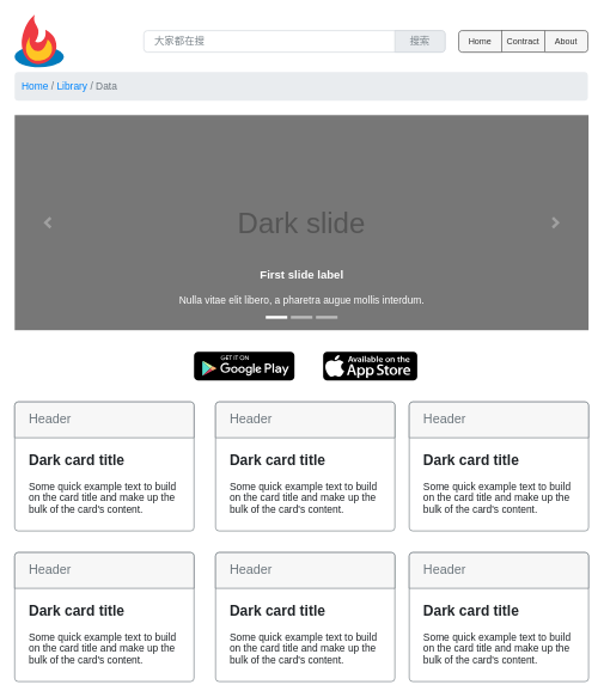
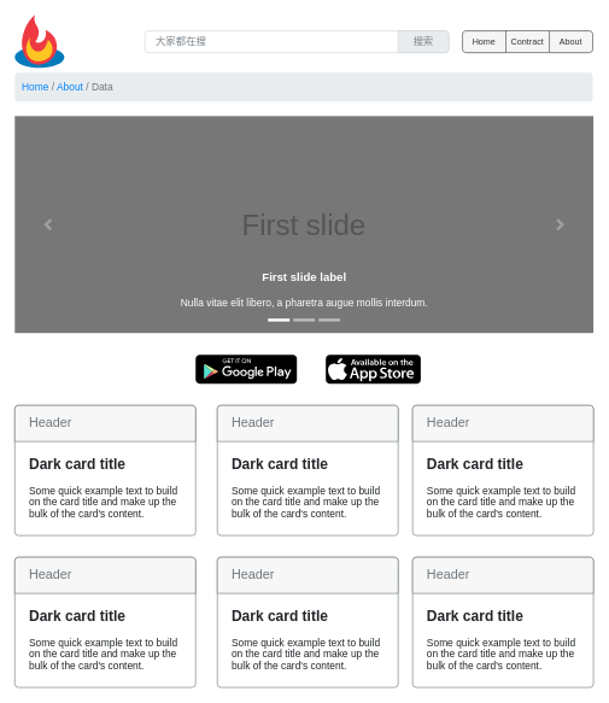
  <mxCell id="0" />
  <mxCell id="1" parent="0" />
- <mxCell id="2" value="&lt;font color=&quot;#0085fc&quot;&gt;Home&lt;/font&gt; / &lt;font color=&quot;#0085fc&quot;&gt;Library&lt;/font&gt; / Data" style="html=1;shadow=0;dashed=0;shape=mxgraph.bootstrap.rrect;rSize=5;strokeColor=none;strokeWidth=1;fillColor=#E9ECEF;fontColor=#6C757D;whiteSpace=wrap;align=left;verticalAlign=middle;spacingLeft=0;fontStyle=0;fontSize=14;spacing=10;rounded=0;sketch=0;" parent="1" vertex="1"><mxGeometry x="20" y="100" width="799" height="40" as="geometry" /></mxCell>
- <mxCell id="3" value="Dark slide" style="html=1;shadow=0;dashed=0;strokeColor=none;strokeWidth=1;fillColor=#777777;fontColor=#555555;whiteSpace=wrap;align=center;verticalAlign=middle;fontStyle=0;fontSize=40;rounded=0;sketch=0;" parent="1" vertex="1"><mxGeometry x="20" y="160" width="800" height="300" as="geometry" /></mxCell>
+ <mxCell id="2" value="&lt;font color=&quot;#0085fc&quot;&gt;Home&lt;/font&gt; / &lt;font color=&quot;#0085fc&quot;&gt;About&lt;/font&gt; / Data" style="html=1;shadow=0;dashed=0;shape=mxgraph.bootstrap.rrect;rSize=5;strokeColor=none;strokeWidth=1;fillColor=#E9ECEF;fontColor=#6C757D;whiteSpace=wrap;align=left;verticalAlign=middle;spacingLeft=0;fontStyle=0;fontSize=14;spacing=10;rounded=0;sketch=0;" parent="1" vertex="1"><mxGeometry x="20" y="100" width="799" height="40" as="geometry" /></mxCell>
+ <mxCell id="3" value="First slide" style="html=1;shadow=0;dashed=0;strokeColor=none;strokeWidth=1;fillColor=#777777;fontColor=#555555;whiteSpace=wrap;align=center;verticalAlign=middle;fontStyle=0;fontSize=40;rounded=0;sketch=0;" parent="1" vertex="1"><mxGeometry x="20" y="160" width="800" height="300" as="geometry" /></mxCell>
  <mxCell id="4" value="" style="html=1;verticalLabelPosition=bottom;labelBackgroundColor=#ffffff;verticalAlign=top;shadow=0;dashed=0;strokeWidth=4;shape=mxgraph.ios7.misc.more;strokeColor=#a0a0a0;" parent="3" vertex="1"><mxGeometry x="1" y="0.5" width="7" height="14" relative="1" as="geometry"><mxPoint x="-50" y="-7" as="offset" /></mxGeometry></mxCell>
  <mxCell id="5" value="" style="flipH=1;html=1;verticalLabelPosition=bottom;labelBackgroundColor=#ffffff;verticalAlign=top;shadow=0;dashed=0;strokeWidth=4;shape=mxgraph.ios7.misc.more;strokeColor=#a0a0a0;" parent="3" vertex="1"><mxGeometry y="0.5" width="7" height="14" relative="1" as="geometry"><mxPoint x="43" y="-7" as="offset" /></mxGeometry></mxCell>
  <mxCell id="6" value="" style="html=1;shadow=0;strokeColor=none;fillColor=#ffffff;" parent="3" vertex="1"><mxGeometry x="0.5" y="1" width="30" height="4" relative="1" as="geometry"><mxPoint x="-50" y="-20" as="offset" /></mxGeometry></mxCell>
  <mxCell id="7" value="" style="html=1;shadow=0;strokeColor=none;fillColor=#BBBBBB;" parent="3" vertex="1"><mxGeometry x="0.5" y="1" width="30" height="4" relative="1" as="geometry"><mxPoint x="-15" y="-20" as="offset" /></mxGeometry></mxCell>
  <mxCell id="8" value="" style="html=1;shadow=0;strokeColor=none;fillColor=#BBBBBB;" parent="3" vertex="1"><mxGeometry x="0.5" y="1" width="30" height="4" relative="1" as="geometry"><mxPoint x="20" y="-20" as="offset" /></mxGeometry></mxCell>
  <mxCell id="9" value="&lt;font style=&quot;font-size: 16px&quot;&gt;&lt;b&gt;First slide label&lt;/b&gt;&lt;/font&gt;&lt;br style=&quot;font-size: 14px&quot;&gt;&lt;br style=&quot;font-size: 14px&quot;&gt;Nulla vitae elit libero, a pharetra augue mollis interdum." style="html=1;shadow=0;strokeColor=none;fillColor=none;resizeWidth=1;fontColor=#FFFFFF;fontSize=14;" parent="3" vertex="1"><mxGeometry y="1" width="800" height="60" relative="1" as="geometry"><mxPoint y="-90" as="offset" /></mxGeometry></mxCell>
  <mxCell id="10" value="" style="dashed=0;outlineConnect=0;html=1;align=center;labelPosition=center;verticalLabelPosition=bottom;verticalAlign=top;shape=mxgraph.weblogos.feedburner;rounded=0;sketch=0;strokeColor=#457B9D;fillColor=#A8DADC;fontColor=#1D3557;" parent="1" vertex="1"><mxGeometry x="20" y="20" width="68.4" height="74.4" as="geometry" /></mxCell>
  <mxCell id="11" value="" style="dashed=0;outlineConnect=0;html=1;align=center;labelPosition=center;verticalLabelPosition=bottom;verticalAlign=top;shape=mxgraph.weblogos.app_store;fillColor=#000000;strokeColor=none;rounded=0;sketch=0;fontColor=#1D3557;" parent="1" vertex="1"><mxGeometry x="450" y="490" width="131.2" height="40" as="geometry" /></mxCell>
  <mxCell id="12" value="" style="dashed=0;outlineConnect=0;html=1;align=center;labelPosition=center;verticalLabelPosition=bottom;verticalAlign=top;shape=mxgraph.weblogos.google_play;fillColor=#000000;rounded=0;sketch=0;strokeColor=#457B9D;fontColor=#1D3557;" parent="1" vertex="1"><mxGeometry x="270" y="490" width="140" height="40" as="geometry" /></mxCell>
  <mxCell id="13" value="&lt;b&gt;&lt;font style=&quot;font-size: 20px&quot;&gt;Dark card title&lt;/font&gt;&lt;/b&gt;&lt;br style=&quot;font-size: 14px&quot;&gt;&lt;br style=&quot;font-size: 14px&quot;&gt;Some quick example text to build on the card title and make up the bulk of the card's content." style="html=1;shadow=0;dashed=0;shape=mxgraph.bootstrap.rrect;rSize=5;strokeColor=#6C767D;html=1;whiteSpace=wrap;fillColor=#ffffff;fontColor=#212529;verticalAlign=bottom;align=left;spacing=20;spacingBottom=0;fontSize=14;rounded=0;sketch=0;" parent="1" vertex="1"><mxGeometry x="20" y="560" width="250" height="180" as="geometry" /></mxCell>
  <mxCell id="14" value="Header" style="html=1;shadow=0;dashed=0;shape=mxgraph.bootstrap.topButton;rSize=5;perimeter=none;whiteSpace=wrap;fillColor=#F7F7F7;strokeColor=#6C767D;fontColor=#6C767D;resizeWidth=1;fontSize=18;align=left;spacing=20;" parent="13" vertex="1"><mxGeometry width="250" height="50" relative="1" as="geometry" /></mxCell>
  <mxCell id="15" value="" style="html=1;shadow=0;dashed=0;shape=mxgraph.bootstrap.rrect;rSize=5;strokeColor=#666666;html=1;whiteSpace=wrap;rounded=0;sketch=0;fillColor=#f5f5f5;fontColor=#333333;" parent="1" vertex="1"><mxGeometry x="639" y="42.2" width="180" height="30" as="geometry" /></mxCell>
  <mxCell id="16" value="Home" style="strokeColor=inherit;fillColor=inherit;gradientColor=inherit;fontColor=inherit;html=1;shadow=0;dashed=0;shape=mxgraph.bootstrap.leftButton;rSize=5;perimeter=none;whiteSpace=wrap;resizeHeight=1;" parent="15" vertex="1"><mxGeometry width="60" height="30" relative="1" as="geometry" /></mxCell>
  <mxCell id="17" value="Contract" style="strokeColor=inherit;fillColor=inherit;gradientColor=inherit;fontColor=inherit;html=1;shadow=0;dashed=0;perimeter=none;whiteSpace=wrap;resizeHeight=1;" parent="15" vertex="1"><mxGeometry width="60" height="30" relative="1" as="geometry"><mxPoint x="60" as="offset" /></mxGeometry></mxCell>
  <mxCell id="18" value="About" style="strokeColor=inherit;fillColor=inherit;gradientColor=inherit;fontColor=inherit;html=1;shadow=0;dashed=0;shape=mxgraph.bootstrap.rightButton;rSize=5;perimeter=none;whiteSpace=wrap;resizeHeight=1;" parent="15" vertex="1"><mxGeometry x="1" width="60" height="30" relative="1" as="geometry"><mxPoint x="-60" as="offset" /></mxGeometry></mxCell>
  <mxCell id="19" value="&lt;b&gt;&lt;font style=&quot;font-size: 20px&quot;&gt;Dark card title&lt;/font&gt;&lt;/b&gt;&lt;br style=&quot;font-size: 14px&quot;&gt;&lt;br style=&quot;font-size: 14px&quot;&gt;Some quick example text to build on the card title and make up the bulk of the card's content." style="html=1;shadow=0;dashed=0;shape=mxgraph.bootstrap.rrect;rSize=5;strokeColor=#6C767D;html=1;whiteSpace=wrap;fillColor=#ffffff;fontColor=#212529;verticalAlign=bottom;align=left;spacing=20;spacingBottom=0;fontSize=14;rounded=0;sketch=0;" parent="1" vertex="1"><mxGeometry x="300" y="560" width="250" height="180" as="geometry" /></mxCell>
  <mxCell id="20" value="Header" style="html=1;shadow=0;dashed=0;shape=mxgraph.bootstrap.topButton;rSize=5;perimeter=none;whiteSpace=wrap;fillColor=#F7F7F7;strokeColor=#6C767D;fontColor=#6C767D;resizeWidth=1;fontSize=18;align=left;spacing=20;" parent="19" vertex="1"><mxGeometry width="250" height="50" relative="1" as="geometry" /></mxCell>
  <mxCell id="21" value="&lt;b&gt;&lt;font style=&quot;font-size: 20px&quot;&gt;Dark card title&lt;/font&gt;&lt;/b&gt;&lt;br style=&quot;font-size: 14px&quot;&gt;&lt;br style=&quot;font-size: 14px&quot;&gt;Some quick example text to build on the card title and make up the bulk of the card's content." style="html=1;shadow=0;dashed=0;shape=mxgraph.bootstrap.rrect;rSize=5;strokeColor=#6C767D;html=1;whiteSpace=wrap;fillColor=#ffffff;fontColor=#212529;verticalAlign=bottom;align=left;spacing=20;spacingBottom=0;fontSize=14;rounded=0;sketch=0;" parent="1" vertex="1"><mxGeometry x="570" y="560" width="250" height="180" as="geometry" /></mxCell>
  <mxCell id="22" value="Header" style="html=1;shadow=0;dashed=0;shape=mxgraph.bootstrap.topButton;rSize=5;perimeter=none;whiteSpace=wrap;fillColor=#F7F7F7;strokeColor=#6C767D;fontColor=#6C767D;resizeWidth=1;fontSize=18;align=left;spacing=20;" parent="21" vertex="1"><mxGeometry width="250" height="50" relative="1" as="geometry" /></mxCell>
  <mxCell id="23" value="&lt;b&gt;&lt;font style=&quot;font-size: 20px&quot;&gt;Dark card title&lt;/font&gt;&lt;/b&gt;&lt;br style=&quot;font-size: 14px&quot;&gt;&lt;br style=&quot;font-size: 14px&quot;&gt;Some quick example text to build on the card title and make up the bulk of the card's content." style="html=1;shadow=0;dashed=0;shape=mxgraph.bootstrap.rrect;rSize=5;strokeColor=#6C767D;html=1;whiteSpace=wrap;fillColor=#ffffff;fontColor=#212529;verticalAlign=bottom;align=left;spacing=20;spacingBottom=0;fontSize=14;rounded=0;sketch=0;" parent="1" vertex="1"><mxGeometry x="20" y="770" width="250" height="180" as="geometry" /></mxCell>
  <mxCell id="24" value="Header" style="html=1;shadow=0;dashed=0;shape=mxgraph.bootstrap.topButton;rSize=5;perimeter=none;whiteSpace=wrap;fillColor=#F7F7F7;strokeColor=#6C767D;fontColor=#6C767D;resizeWidth=1;fontSize=18;align=left;spacing=20;" parent="23" vertex="1"><mxGeometry width="250" height="50" relative="1" as="geometry" /></mxCell>
  <mxCell id="25" value="&lt;b&gt;&lt;font style=&quot;font-size: 20px&quot;&gt;Dark card title&lt;/font&gt;&lt;/b&gt;&lt;br style=&quot;font-size: 14px&quot;&gt;&lt;br style=&quot;font-size: 14px&quot;&gt;Some quick example text to build on the card title and make up the bulk of the card's content." style="html=1;shadow=0;dashed=0;shape=mxgraph.bootstrap.rrect;rSize=5;strokeColor=#6C767D;html=1;whiteSpace=wrap;fillColor=#ffffff;fontColor=#212529;verticalAlign=bottom;align=left;spacing=20;spacingBottom=0;fontSize=14;rounded=0;sketch=0;" parent="1" vertex="1"><mxGeometry x="300" y="770" width="250" height="180" as="geometry" /></mxCell>
  <mxCell id="26" value="Header" style="html=1;shadow=0;dashed=0;shape=mxgraph.bootstrap.topButton;rSize=5;perimeter=none;whiteSpace=wrap;fillColor=#F7F7F7;strokeColor=#6C767D;fontColor=#6C767D;resizeWidth=1;fontSize=18;align=left;spacing=20;" parent="25" vertex="1"><mxGeometry width="250" height="50" relative="1" as="geometry" /></mxCell>
  <mxCell id="27" value="&lt;b&gt;&lt;font style=&quot;font-size: 20px&quot;&gt;Dark card title&lt;/font&gt;&lt;/b&gt;&lt;br style=&quot;font-size: 14px&quot;&gt;&lt;br style=&quot;font-size: 14px&quot;&gt;Some quick example text to build on the card title and make up the bulk of the card's content." style="html=1;shadow=0;dashed=0;shape=mxgraph.bootstrap.rrect;rSize=5;strokeColor=#6C767D;html=1;whiteSpace=wrap;fillColor=#ffffff;fontColor=#212529;verticalAlign=bottom;align=left;spacing=20;spacingBottom=0;fontSize=14;rounded=0;sketch=0;" parent="1" vertex="1"><mxGeometry x="570" y="770" width="250" height="180" as="geometry" /></mxCell>
  <mxCell id="28" value="Header" style="html=1;shadow=0;dashed=0;shape=mxgraph.bootstrap.topButton;rSize=5;perimeter=none;whiteSpace=wrap;fillColor=#F7F7F7;strokeColor=#6C767D;fontColor=#6C767D;resizeWidth=1;fontSize=18;align=left;spacing=20;" parent="27" vertex="1"><mxGeometry width="250" height="50" relative="1" as="geometry" /></mxCell>
  <mxCell id="29" value="大家都在搜" style="html=1;shadow=0;dashed=0;shape=mxgraph.bootstrap.rrect;rSize=5;strokeColor=#CED4DA;html=1;whiteSpace=wrap;fillColor=#FFFFFF;fontColor=#7D868C;align=left;spacingLeft=0;spacing=15;fontSize=14;rounded=0;sketch=0;" parent="1" vertex="1"><mxGeometry x="200" y="42.2" width="420" height="30" as="geometry" /></mxCell>
  <mxCell id="30" value="搜索" style="html=1;shadow=0;dashed=0;shape=mxgraph.bootstrap.rightButton;strokeColor=inherit;gradientColor=inherit;fontColor=inherit;fillColor=#E9ECEF;rSize=5;perimeter=none;whiteSpace=wrap;resizeHeight=1;fontSize=14;" parent="29" vertex="1"><mxGeometry x="1" width="70" height="30" relative="1" as="geometry"><mxPoint x="-70" as="offset" /></mxGeometry></mxCell>
